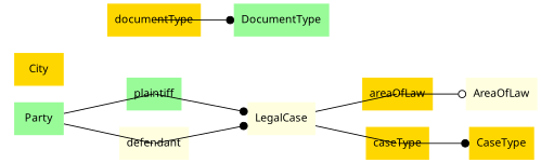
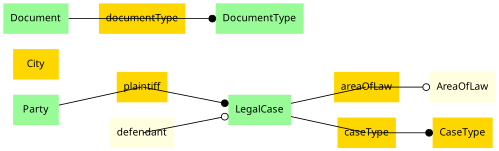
  digraph {
    rankdir=LR
    node [fillcolor=palegreen fontname=Sans fontsize=12 shape=plaintext style=filled]
    edge [arrowhead=none arrowtail=none]
    n1 [label=Party]
-   n2 [bgcolor=white label=plaintiff]
+   n2 [bgcolor=white fillcolor=gold label=plaintiff]
    n3 [bgcolor=white fillcolor=lightyellow label=defendant]
-   n4 [fillcolor=lightyellow label=LegalCase]
+   n4 [label=LegalCase]
    n5 [bgcolor=white fillcolor=gold label=areaOfLaw]
    n6 [bgcolor=white fillcolor=gold label=caseType]
    n7 [fillcolor=lightyellow label=AreaOfLaw]
    n8 [fillcolor=gold label=CaseType]
    n9 [fillcolor=gold label=City]
+   n10 [label=Document]
    n11 [bgcolor=white fillcolor=gold label=documentType]
    n12 [label=DocumentType]
    n1 -> n2 [dir=both headclip=false]
-   n1 -> n3 [dir=both headclip=false]
    n2 -> n4 [arrowhead=dot tailclip=false]
-   n3 -> n4 [arrowhead=dot tailclip=false]
+   n3 -> n4 [arrowhead=odot tailclip=false]
    n4 -> n5 [dir=both headclip=false]
    n4 -> n6 [dir=both headclip=false]
    n5 -> n7 [arrowhead=odot tailclip=false]
    n6 -> n8 [arrowhead=dot tailclip=false]
+   n10 -> n11 [dir=both headclip=false]
    n11 -> n12 [arrowhead=dot tailclip=false]
  }
